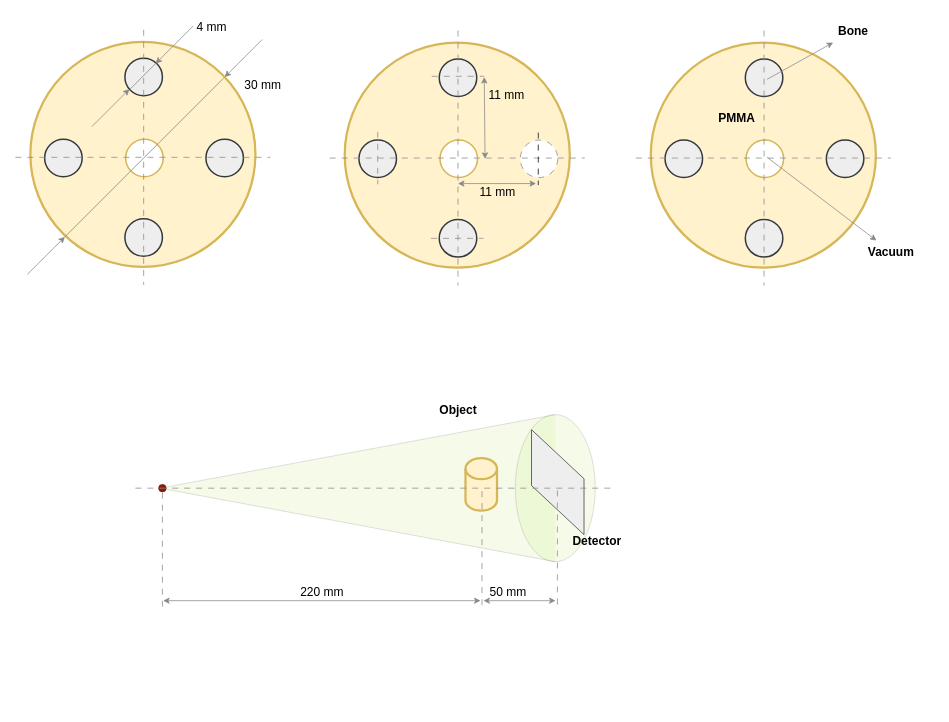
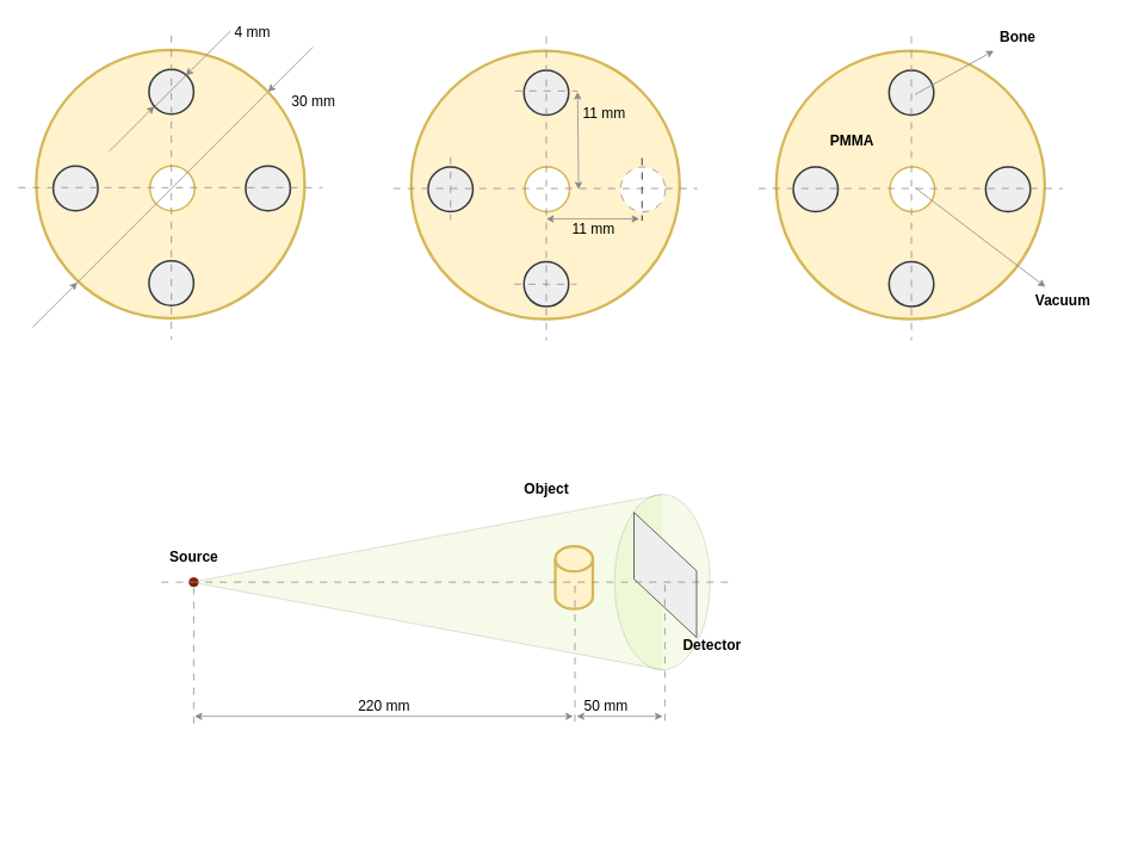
  <mxCell id="0" />
  <mxCell id="1" parent="0" />
  <mxCell id="2" value="" style="group" vertex="1" connectable="0" parent="1"><mxGeometry x="160.5" y="530" width="730.5" height="278" as="geometry" /></mxCell>
  <mxCell id="3" value="" style="verticalLabelPosition=bottom;verticalAlign=top;html=1;shape=mxgraph.basic.cone;rotation=-90;fillColor=#cdeb8b;opacity=20;strokeColor=#36393d;" vertex="1" parent="2"><mxGeometry x="244.5" y="-170" width="196" height="580" as="geometry" /></mxCell>
  <mxCell id="4" value="" style="shape=cylinder3;whiteSpace=wrap;html=1;boundedLbl=1;backgroundOutline=1;size=14;fillColor=#fff2cc;strokeColor=#d6b656;strokeWidth=3;fillStyle=solid;" vertex="1" parent="2"><mxGeometry x="459.5" y="80" width="42" height="70" as="geometry" /></mxCell>
  <mxCell id="5" value="" style="shape=parallelogram;perimeter=parallelogramPerimeter;whiteSpace=wrap;html=1;fixedSize=1;rotation=90;size=65.5;fillColor=#eeeeee;strokeColor=#36393d;" vertex="1" parent="2"><mxGeometry x="512.5" y="77" width="140" height="70" as="geometry" /></mxCell>
  <mxCell id="6" value="" style="ellipse;whiteSpace=wrap;html=1;aspect=fixed;shadow=0;strokeColor=#851C07;fillColor=#851C07;" vertex="1" parent="2"><mxGeometry x="50.5" y="115" width="10" height="10" as="geometry" /></mxCell>
  <mxCell id="7" value="" style="endArrow=none;html=1;rounded=0;dashed=1;dashPattern=8 8;strokeColor=#878787;fontSize=12;verticalAlign=top;fillColor=default;strokeWidth=1;spacingTop=8;exitX=0.5;exitY=0;exitDx=0;exitDy=0;exitPerimeter=0;" edge="1" parent="2" source="3"><mxGeometry width="50" height="50" relative="1" as="geometry"><mxPoint x="479.5" y="120" as="sourcePoint" /><mxPoint x="659.5" y="120" as="targetPoint" /></mxGeometry></mxCell>
  <mxCell id="8" value="" style="endArrow=none;html=1;rounded=0;fontSize=12;verticalAlign=top;strokeColor=#878787;dashed=1;dashPattern=8 8;fillColor=default;strokeWidth=1;spacingTop=8;" edge="1" parent="2"><mxGeometry width="50" height="50" relative="1" as="geometry"><mxPoint x="55.5" y="278" as="sourcePoint" /><mxPoint x="55.5" y="123" as="targetPoint" /></mxGeometry></mxCell>
  <mxCell id="9" value="" style="endArrow=none;html=1;rounded=0;fontSize=12;verticalAlign=top;strokeColor=#878787;dashed=1;dashPattern=8 8;fillColor=default;strokeWidth=1;spacingTop=8;" edge="1" parent="2"><mxGeometry width="50" height="50" relative="1" as="geometry"><mxPoint x="481.5" y="276" as="sourcePoint" /><mxPoint x="481.5" y="121" as="targetPoint" /></mxGeometry></mxCell>
  <mxCell id="10" value="" style="endArrow=none;html=1;rounded=0;fontSize=12;verticalAlign=top;strokeColor=#878787;dashed=1;dashPattern=8 8;fillColor=default;strokeWidth=1;spacingTop=8;" edge="1" parent="2"><mxGeometry width="50" height="50" relative="1" as="geometry"><mxPoint x="582" y="275" as="sourcePoint" /><mxPoint x="582" y="120" as="targetPoint" /></mxGeometry></mxCell>
  <mxCell id="11" value="" style="endArrow=classic;startArrow=classic;html=1;rounded=0;strokeColor=#878787;" edge="1" parent="2"><mxGeometry width="50" height="50" relative="1" as="geometry"><mxPoint x="56.5" y="270" as="sourcePoint" /><mxPoint x="479.5" y="270" as="targetPoint" /></mxGeometry></mxCell>
  <mxCell id="12" value="" style="endArrow=classic;startArrow=classic;html=1;rounded=0;strokeColor=#878787;" edge="1" parent="2"><mxGeometry width="50" height="50" relative="1" as="geometry"><mxPoint x="483.5" y="270" as="sourcePoint" /><mxPoint x="579.5" y="270" as="targetPoint" /></mxGeometry></mxCell>
  <mxCell id="13" value="" style="endArrow=none;html=1;rounded=0;dashed=1;dashPattern=8 8;strokeColor=#878787;fontSize=12;verticalAlign=top;fillColor=default;strokeWidth=1;spacingTop=8;" edge="1" parent="2"><mxGeometry width="50" height="50" relative="1" as="geometry"><mxPoint x="19.5" y="120" as="sourcePoint" /><mxPoint x="54.5" y="120" as="targetPoint" /></mxGeometry></mxCell>
  <mxCell id="14" value="220 mm" style="text;html=1;strokeColor=none;fillColor=none;align=center;verticalAlign=middle;whiteSpace=wrap;rounded=0;fontSize=16;" vertex="1" parent="2"><mxGeometry x="238.5" y="243" width="60" height="30" as="geometry" /></mxCell>
  <mxCell id="15" value="50 mm" style="text;html=1;strokeColor=none;fillColor=none;align=center;verticalAlign=middle;whiteSpace=wrap;rounded=0;fontSize=16;" vertex="1" parent="2"><mxGeometry x="486.5" y="243" width="60" height="30" as="geometry" /></mxCell>
  <mxCell id="16" value="Object" style="text;html=1;strokeColor=none;fillColor=none;align=center;verticalAlign=middle;whiteSpace=wrap;rounded=0;fontSize=16;fontStyle=1" vertex="1" parent="2"><mxGeometry x="394" width="111" height="30" as="geometry" /></mxCell>
+ <mxCell id="17" value="Source" style="text;html=1;strokeColor=none;fillColor=none;align=center;verticalAlign=middle;whiteSpace=wrap;rounded=0;fontSize=16;fontStyle=1" vertex="1" parent="2"><mxGeometry y="77" width="111" height="30" as="geometry" /></mxCell>
  <mxCell id="18" value="Detector" style="text;html=1;strokeColor=none;fillColor=none;align=center;verticalAlign=middle;whiteSpace=wrap;rounded=0;fontSize=16;fontStyle=1" vertex="1" parent="2"><mxGeometry x="579.5" y="175" width="111" height="30" as="geometry" /></mxCell>
  <mxCell id="19" value="" style="group" vertex="1" connectable="0" parent="1"><mxGeometry x="20" y="20" width="360" height="359" as="geometry" /></mxCell>
  <mxCell id="20" value="" style="ellipse;whiteSpace=wrap;html=1;rotation=0;strokeWidth=3;fillStyle=solid;fillColor=#fff2cc;strokeColor=#d6b656;" vertex="1" parent="19"><mxGeometry x="20" y="35" width="300" height="300" as="geometry" /></mxCell>
  <mxCell id="21" value="" style="ellipse;whiteSpace=wrap;html=1;rotation=0;strokeWidth=2;fillStyle=solid;fillColor=#eeeeee;strokeColor=#36393d;" vertex="1" parent="19"><mxGeometry x="146" y="57" width="50" height="50" as="geometry" /></mxCell>
  <mxCell id="22" value="" style="ellipse;whiteSpace=wrap;html=1;rotation=0;strokeWidth=2;strokeColor=#D6B656;" vertex="1" parent="19"><mxGeometry x="147" y="165" width="50" height="50" as="geometry" /></mxCell>
  <mxCell id="23" value="" style="ellipse;whiteSpace=wrap;html=1;rotation=0;strokeWidth=2;fillColor=#eeeeee;strokeColor=#36393d;fillStyle=solid;" vertex="1" parent="19"><mxGeometry x="254" y="165" width="50" height="50" as="geometry" /></mxCell>
  <mxCell id="24" value="" style="ellipse;whiteSpace=wrap;html=1;rotation=0;strokeWidth=2;fillColor=#eeeeee;strokeColor=#36393d;fillStyle=solid;" vertex="1" parent="19"><mxGeometry x="39" y="165" width="50" height="50" as="geometry" /></mxCell>
  <mxCell id="25" value="" style="ellipse;whiteSpace=wrap;html=1;rotation=0;strokeWidth=2;fillColor=#eeeeee;strokeColor=#36393d;fillStyle=solid;" vertex="1" parent="19"><mxGeometry x="146" y="271" width="50" height="50" as="geometry" /></mxCell>
  <mxCell id="26" value="" style="line;strokeWidth=1;html=1;rotation=0;dashed=1;dashPattern=8 8;endArrow=none;rounded=0;strokeColor=#878787;" vertex="1" parent="19"><mxGeometry y="184" width="340" height="10" as="geometry" /></mxCell>
  <mxCell id="27" value="" style="line;strokeWidth=1;html=1;rotation=90;dashed=1;dashPattern=8 8;endArrow=none;rounded=0;strokeColor=#878787;" vertex="1" parent="19"><mxGeometry x="1" y="184" width="340" height="10" as="geometry" /></mxCell>
  <mxCell id="28" value="" style="line;strokeWidth=1;html=1;rotation=-45;strokeColor=#878787;" vertex="1" parent="19"><mxGeometry x="22" y="184" width="300" height="10" as="geometry" /></mxCell>
  <mxCell id="29" value="" style="endArrow=classic;html=1;rounded=0;strokeColor=#878787;" edge="1" parent="19"><mxGeometry width="50" height="50" relative="1" as="geometry"><mxPoint x="329" y="32" as="sourcePoint" /><mxPoint x="279" y="82" as="targetPoint" /></mxGeometry></mxCell>
  <mxCell id="30" value="" style="endArrow=classic;html=1;rounded=0;strokeColor=#878787;" edge="1" parent="19"><mxGeometry width="50" height="50" relative="1" as="geometry"><mxPoint x="16" y="345" as="sourcePoint" /><mxPoint x="66" y="295" as="targetPoint" /></mxGeometry></mxCell>
  <mxCell id="31" value="4 mm" style="text;html=1;strokeColor=none;fillColor=none;align=center;verticalAlign=middle;whiteSpace=wrap;rounded=0;fontSize=16;" vertex="1" parent="19"><mxGeometry x="232" width="60" height="30" as="geometry" /></mxCell>
  <mxCell id="32" value="" style="line;strokeWidth=1;html=1;rotation=-45;strokeColor=#878787;" vertex="1" parent="19"><mxGeometry x="145" y="76" width="50" height="10" as="geometry" /></mxCell>
  <mxCell id="33" value="" style="endArrow=classic;html=1;rounded=0;strokeColor=#878787;startSize=6;jumpSize=6;" edge="1" parent="19"><mxGeometry width="50" height="50" relative="1" as="geometry"><mxPoint x="237" y="14" as="sourcePoint" /><mxPoint x="187" y="64" as="targetPoint" /></mxGeometry></mxCell>
  <mxCell id="34" value="" style="endArrow=classic;html=1;rounded=0;strokeColor=#878787;" edge="1" parent="19"><mxGeometry width="50" height="50" relative="1" as="geometry"><mxPoint x="102" y="148" as="sourcePoint" /><mxPoint x="152" y="98" as="targetPoint" /></mxGeometry></mxCell>
  <mxCell id="35" value="30 mm" style="text;html=1;strokeColor=none;fillColor=none;align=center;verticalAlign=middle;whiteSpace=wrap;rounded=0;fontSize=16;" vertex="1" parent="19"><mxGeometry x="300" y="77" width="60" height="30" as="geometry" /></mxCell>
  <mxCell id="36" value="" style="group" vertex="1" connectable="0" parent="1"><mxGeometry x="439" y="40" width="340" height="340" as="geometry" /></mxCell>
  <mxCell id="37" value="" style="ellipse;whiteSpace=wrap;html=1;rotation=0;strokeWidth=3;fillStyle=solid;fillColor=#fff2cc;strokeColor=#d6b656;" vertex="1" parent="36"><mxGeometry x="20" y="16" width="300" height="300" as="geometry" /></mxCell>
  <mxCell id="38" value="" style="ellipse;whiteSpace=wrap;html=1;rotation=0;strokeWidth=2;fillStyle=solid;fillColor=#eeeeee;strokeColor=#36393d;" vertex="1" parent="36"><mxGeometry x="146" y="38" width="50" height="50" as="geometry" /></mxCell>
  <mxCell id="39" value="" style="ellipse;whiteSpace=wrap;html=1;rotation=0;strokeWidth=2;strokeColor=#D6B656;" vertex="1" parent="36"><mxGeometry x="147" y="146" width="50" height="50" as="geometry" /></mxCell>
  <mxCell id="40" value="" style="ellipse;whiteSpace=wrap;html=1;rotation=0;strokeWidth=1;fillColor=default;strokeColor=#878787;fillStyle=solid;labelBackgroundColor=default;endArrow=none;verticalAlign=top;rounded=0;dashed=1;dashPattern=8 8;spacingTop=8;" vertex="1" parent="36"><mxGeometry x="254" y="146" width="50" height="50" as="geometry" /></mxCell>
  <mxCell id="41" value="" style="ellipse;whiteSpace=wrap;html=1;rotation=0;strokeWidth=2;fillColor=#eeeeee;strokeColor=#36393d;fillStyle=solid;" vertex="1" parent="36"><mxGeometry x="39" y="146" width="50" height="50" as="geometry" /></mxCell>
  <mxCell id="42" value="" style="ellipse;whiteSpace=wrap;html=1;rotation=0;strokeWidth=2;fillColor=#eeeeee;strokeColor=#36393d;fillStyle=solid;" vertex="1" parent="36"><mxGeometry x="146" y="252" width="50" height="50" as="geometry" /></mxCell>
  <mxCell id="43" value="" style="line;strokeWidth=1;html=1;rotation=0;dashed=1;dashPattern=8 8;endArrow=none;rounded=0;strokeColor=#878787;" vertex="1" parent="36"><mxGeometry y="165" width="340" height="10" as="geometry" /></mxCell>
  <mxCell id="44" value="" style="line;strokeWidth=1;html=1;rotation=90;dashed=1;dashPattern=8 8;endArrow=none;rounded=0;strokeColor=#878787;" vertex="1" parent="36"><mxGeometry x="1" y="165" width="340" height="10" as="geometry" /></mxCell>
  <mxCell id="45" value="" style="line;strokeWidth=1;html=1;rotation=90;dashed=1;dashPattern=8 8;" vertex="1" parent="36"><mxGeometry x="243" y="166" width="70" height="10" as="geometry" /></mxCell>
  <mxCell id="46" value="" style="line;strokeWidth=1;html=1;rotation=90;dashed=1;dashPattern=8 8;endArrow=none;rounded=0;strokeColor=#878787;" vertex="1" parent="36"><mxGeometry x="29" y="165" width="70" height="10" as="geometry" /></mxCell>
  <mxCell id="47" value="" style="line;strokeWidth=1;html=1;rotation=0;dashed=1;dashPattern=8 8;endArrow=none;rounded=0;strokeColor=#878787;" vertex="1" parent="36"><mxGeometry x="135" y="272" width="70" height="10" as="geometry" /></mxCell>
  <mxCell id="48" value="" style="line;strokeWidth=1;html=1;rotation=0;dashed=1;dashPattern=8 8;endArrow=none;rounded=0;strokeColor=#878787;" vertex="1" parent="36"><mxGeometry x="136" y="56" width="70" height="10" as="geometry" /></mxCell>
  <mxCell id="49" value="11 mm" style="text;html=1;strokeColor=none;fillColor=none;align=center;verticalAlign=middle;whiteSpace=wrap;rounded=0;fontSize=16;" vertex="1" parent="36"><mxGeometry x="206" y="71" width="60" height="30" as="geometry" /></mxCell>
  <mxCell id="50" value="" style="endArrow=classic;startArrow=classic;html=1;rounded=0;exitX=0.609;exitY=0.6;exitDx=0;exitDy=0;exitPerimeter=0;strokeColor=#878787;" edge="1" parent="36" source="43"><mxGeometry width="50" height="50" relative="1" as="geometry"><mxPoint x="156" y="112" as="sourcePoint" /><mxPoint x="206" y="62" as="targetPoint" /></mxGeometry></mxCell>
  <mxCell id="51" value="" style="endArrow=classic;startArrow=classic;html=1;rounded=0;entryX=0.971;entryY=0.8;entryDx=0;entryDy=0;entryPerimeter=0;exitX=0.6;exitY=0.5;exitDx=0;exitDy=0;exitPerimeter=0;strokeColor=#878787;" edge="1" parent="36" source="44" target="45"><mxGeometry width="50" height="50" relative="1" as="geometry"><mxPoint x="180" y="230" as="sourcePoint" /><mxPoint x="230" y="180" as="targetPoint" /></mxGeometry></mxCell>
  <mxCell id="52" value="11 mm" style="text;html=1;strokeColor=none;fillColor=none;align=center;verticalAlign=middle;whiteSpace=wrap;rounded=0;fontSize=16;" vertex="1" parent="36"><mxGeometry x="194" y="200" width="60" height="30" as="geometry" /></mxCell>
  <mxCell id="53" value="" style="group" vertex="1" connectable="0" parent="1"><mxGeometry x="847" y="26" width="396" height="354" as="geometry" /></mxCell>
  <mxCell id="54" value="" style="ellipse;whiteSpace=wrap;html=1;rotation=0;strokeWidth=3;fillStyle=solid;fillColor=#fff2cc;strokeColor=#d6b656;" vertex="1" parent="53"><mxGeometry x="20" y="30" width="300" height="300" as="geometry" /></mxCell>
  <mxCell id="55" value="" style="ellipse;whiteSpace=wrap;html=1;rotation=0;strokeWidth=2;fillStyle=solid;fillColor=#eeeeee;strokeColor=#36393d;" vertex="1" parent="53"><mxGeometry x="146" y="52" width="50" height="50" as="geometry" /></mxCell>
  <mxCell id="56" value="" style="ellipse;whiteSpace=wrap;html=1;rotation=0;strokeWidth=2;strokeColor=#D6B656;" vertex="1" parent="53"><mxGeometry x="147" y="160" width="50" height="50" as="geometry" /></mxCell>
  <mxCell id="57" value="" style="ellipse;whiteSpace=wrap;html=1;rotation=0;strokeWidth=2;fillColor=#eeeeee;strokeColor=#36393d;fillStyle=solid;" vertex="1" parent="53"><mxGeometry x="254" y="160" width="50" height="50" as="geometry" /></mxCell>
  <mxCell id="58" value="" style="ellipse;whiteSpace=wrap;html=1;rotation=0;strokeWidth=2;fillColor=#eeeeee;strokeColor=#36393d;fillStyle=solid;" vertex="1" parent="53"><mxGeometry x="39" y="160" width="50" height="50" as="geometry" /></mxCell>
  <mxCell id="59" value="" style="ellipse;whiteSpace=wrap;html=1;rotation=0;strokeWidth=2;fillColor=#eeeeee;strokeColor=#36393d;fillStyle=solid;" vertex="1" parent="53"><mxGeometry x="146" y="266" width="50" height="50" as="geometry" /></mxCell>
  <mxCell id="60" value="" style="line;strokeWidth=1;html=1;rotation=0;dashed=1;dashPattern=8 8;endArrow=none;rounded=0;strokeColor=#878787;" vertex="1" parent="53"><mxGeometry y="179" width="340" height="10" as="geometry" /></mxCell>
  <mxCell id="61" value="" style="line;strokeWidth=1;html=1;rotation=90;dashed=1;dashPattern=8 8;endArrow=none;rounded=0;strokeColor=#878787;" vertex="1" parent="53"><mxGeometry x="1" y="179" width="340" height="10" as="geometry" /></mxCell>
- <mxCell id="62" value="PMMA" style="text;html=1;strokeColor=none;fillColor=none;align=center;verticalAlign=middle;whiteSpace=wrap;rounded=0;fontSize=16;fontStyle=1" vertex="1" parent="53"><mxGeometry x="105" y="115" width="60" height="30" as="geometry" /></mxCell>
+ <mxCell id="62" value="PMMA" style="text;html=1;strokeColor=none;fillColor=none;align=center;verticalAlign=middle;whiteSpace=wrap;rounded=0;fontSize=16;fontStyle=1" vertex="1" parent="53"><mxGeometry x="75" y="115" width="60" height="30" as="geometry" /></mxCell>
  <mxCell id="63" value="Vacuum" style="text;html=1;strokeColor=none;fillColor=none;align=center;verticalAlign=middle;whiteSpace=wrap;rounded=0;fontSize=16;fontStyle=1" vertex="1" parent="53"><mxGeometry x="285" y="294" width="111" height="30" as="geometry" /></mxCell>
  <mxCell id="64" value="Bone" style="text;html=1;strokeColor=none;fillColor=none;align=center;verticalAlign=middle;whiteSpace=wrap;rounded=0;fontSize=16;fontStyle=1" vertex="1" parent="53"><mxGeometry x="260" width="60" height="30" as="geometry" /></mxCell>
  <mxCell id="65" value="" style="endArrow=classic;html=1;rounded=0;strokeColor=#878787;" edge="1" parent="53" target="64"><mxGeometry width="50" height="50" relative="1" as="geometry"><mxPoint x="175" y="79" as="sourcePoint" /><mxPoint x="225" y="29" as="targetPoint" /></mxGeometry></mxCell>
  <mxCell id="66" value="" style="endArrow=classic;html=1;rounded=0;strokeColor=#878787;" edge="1" parent="53" target="63"><mxGeometry width="50" height="50" relative="1" as="geometry"><mxPoint x="175" y="183" as="sourcePoint" /><mxPoint x="225" y="133" as="targetPoint" /></mxGeometry></mxCell>
